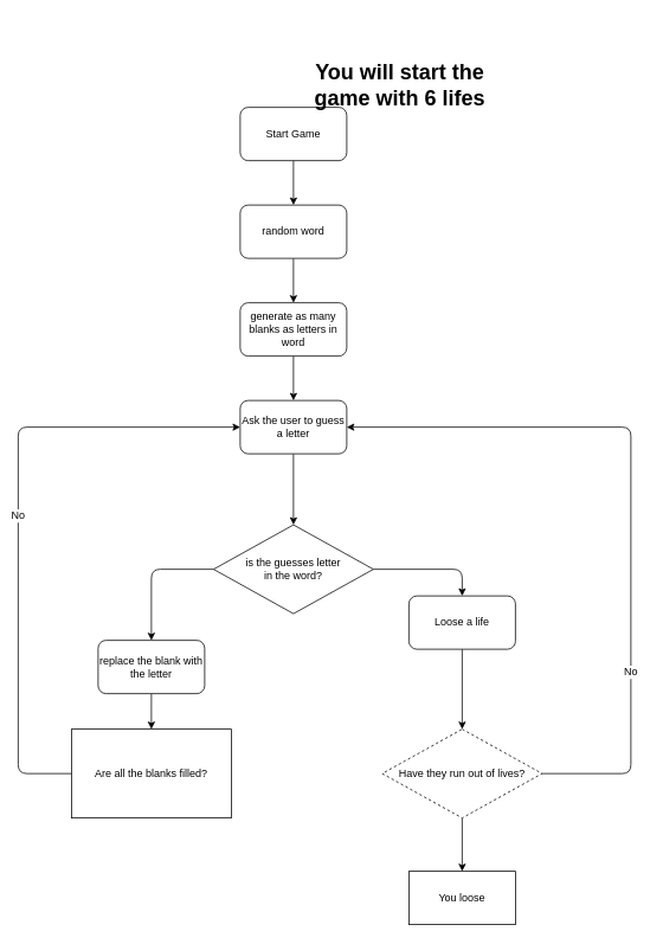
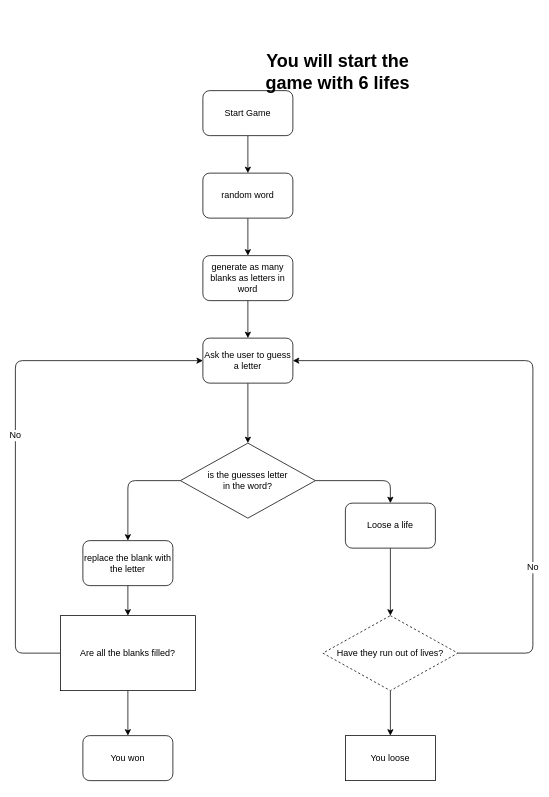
  <mxCell id="0" />
  <mxCell id="1" parent="0" />
  <mxCell id="2" style="edgeStyle=none;html=1;" parent="1" source="3" edge="1"><mxGeometry relative="1" as="geometry"><mxPoint x="330" y="230" as="targetPoint" /></mxGeometry></mxCell>
  <mxCell id="3" value="Start Game" style="rounded=1;whiteSpace=wrap;html=1;" parent="1" vertex="1"><mxGeometry x="270" y="120" width="120" height="60" as="geometry" /></mxCell>
  <mxCell id="4" style="edgeStyle=none;html=1;entryX=0.5;entryY=0;entryDx=0;entryDy=0;" parent="1" edge="1"><mxGeometry relative="1" as="geometry"><mxPoint x="330" y="340" as="targetPoint" /><mxPoint x="330" y="290" as="sourcePoint" /></mxGeometry></mxCell>
  <mxCell id="5" value="&lt;font style=&quot;font-size: 24px;&quot;&gt;&lt;b&gt;You will start the game with 6 lifes&lt;/b&gt;&lt;/font&gt;" style="text;html=1;strokeColor=none;fillColor=none;align=center;verticalAlign=middle;whiteSpace=wrap;rounded=0;" parent="1" vertex="1"><mxGeometry x="320" y="20" width="260" height="150" as="geometry" /></mxCell>
  <mxCell id="6" value="random word" style="rounded=1;whiteSpace=wrap;html=1;fontSize=12;" parent="1" vertex="1"><mxGeometry x="270" y="230" width="120" height="60" as="geometry" /></mxCell>
  <mxCell id="7" style="edgeStyle=none;html=1;fontSize=12;" parent="1" source="8" target="10" edge="1"><mxGeometry relative="1" as="geometry" /></mxCell>
  <mxCell id="8" value="generate as many blanks as letters in word" style="rounded=1;whiteSpace=wrap;html=1;fontSize=12;" parent="1" vertex="1"><mxGeometry x="270" y="340" width="120" height="60" as="geometry" /></mxCell>
  <mxCell id="9" style="edgeStyle=none;html=1;fontSize=12;entryX=0.5;entryY=0;entryDx=0;entryDy=0;" parent="1" source="10" target="13" edge="1"><mxGeometry relative="1" as="geometry"><mxPoint x="330" y="590" as="targetPoint" /></mxGeometry></mxCell>
  <mxCell id="10" value="Ask the user to guess a letter" style="rounded=1;whiteSpace=wrap;html=1;fontSize=12;" parent="1" vertex="1"><mxGeometry x="270" y="450" width="120" height="60" as="geometry" /></mxCell>
  <mxCell id="11" style="edgeStyle=none;html=1;entryX=0.5;entryY=0;entryDx=0;entryDy=0;fontSize=12;" parent="1" source="13" target="15" edge="1"><mxGeometry relative="1" as="geometry"><Array as="points"><mxPoint x="170" y="640" /></Array></mxGeometry></mxCell>
  <mxCell id="12" style="edgeStyle=none;html=1;entryX=0.5;entryY=0;entryDx=0;entryDy=0;fontSize=12;" parent="1" source="13" target="17" edge="1"><mxGeometry relative="1" as="geometry"><Array as="points"><mxPoint x="520" y="640" /></Array></mxGeometry></mxCell>
  <mxCell id="13" value="is the guesses letter &lt;br&gt;in the word?" style="rhombus;whiteSpace=wrap;html=1;fontSize=12;" parent="1" vertex="1"><mxGeometry x="240" y="590" width="180" height="100" as="geometry" /></mxCell>
  <mxCell id="14" style="edgeStyle=none;html=1;fontSize=12;" parent="1" source="15" target="20" edge="1"><mxGeometry relative="1" as="geometry" /></mxCell>
  <mxCell id="15" value="replace the blank with the letter" style="rounded=1;whiteSpace=wrap;html=1;fontSize=12;" parent="1" vertex="1"><mxGeometry x="110" y="720" width="120" height="60" as="geometry" /></mxCell>
  <mxCell id="16" style="edgeStyle=none;html=1;entryX=0.5;entryY=0;entryDx=0;entryDy=0;fontSize=12;" parent="1" source="17" target="24" edge="1"><mxGeometry relative="1" as="geometry" /></mxCell>
  <mxCell id="17" value="Loose a life" style="rounded=1;whiteSpace=wrap;html=1;fontSize=12;" parent="1" vertex="1"><mxGeometry x="460" y="670" width="120" height="60" as="geometry" /></mxCell>
  <mxCell id="18" value="No" style="edgeStyle=none;html=1;entryX=0;entryY=0.5;entryDx=0;entryDy=0;fontSize=12;" parent="1" source="20" target="10" edge="1"><mxGeometry relative="1" as="geometry"><Array as="points"><mxPoint x="20" y="870" /><mxPoint x="20" y="480" /></Array></mxGeometry></mxCell>
+ <mxCell id="19" style="edgeStyle=none;html=1;fontSize=12;" parent="1" source="20" target="25" edge="1"><mxGeometry relative="1" as="geometry" /></mxCell>
  <mxCell id="20" value="Are all the blanks filled?" style="whiteSpace=wrap;html=1;fontSize=12;rounded=0;" parent="1" vertex="1"><mxGeometry x="80" y="820" width="180" height="100" as="geometry" /></mxCell>
  <mxCell id="21" style="edgeStyle=none;html=1;entryX=1;entryY=0.5;entryDx=0;entryDy=0;fontSize=12;" parent="1" source="24" target="10" edge="1"><mxGeometry relative="1" as="geometry"><Array as="points"><mxPoint x="710" y="870" /><mxPoint x="710" y="480" /></Array></mxGeometry></mxCell>
  <mxCell id="22" value="No" style="edgeLabel;html=1;align=center;verticalAlign=middle;resizable=0;points=[];fontSize=12;" parent="21" vertex="1" connectable="0"><mxGeometry x="-0.469" y="1" relative="1" as="geometry"><mxPoint as="offset" /></mxGeometry></mxCell>
  <mxCell id="23" style="edgeStyle=none;html=1;entryX=0.5;entryY=0;entryDx=0;entryDy=0;fontSize=12;" parent="1" source="24" target="26" edge="1"><mxGeometry relative="1" as="geometry" /></mxCell>
  <mxCell id="24" value="Have they run out of lives?" style="rhombus;whiteSpace=wrap;html=1;fontSize=12;dashed=1;" parent="1" vertex="1"><mxGeometry x="430" y="820" width="180" height="100" as="geometry" /></mxCell>
+ <mxCell id="25" value="You won" style="rounded=1;whiteSpace=wrap;html=1;fontSize=12;" parent="1" vertex="1"><mxGeometry x="110" y="980" width="120" height="60" as="geometry" /></mxCell>
  <mxCell id="26" value="You loose" style="whiteSpace=wrap;html=1;fontSize=12;rounded=0;" parent="1" vertex="1"><mxGeometry x="460" y="980" width="120" height="60" as="geometry" /></mxCell>
